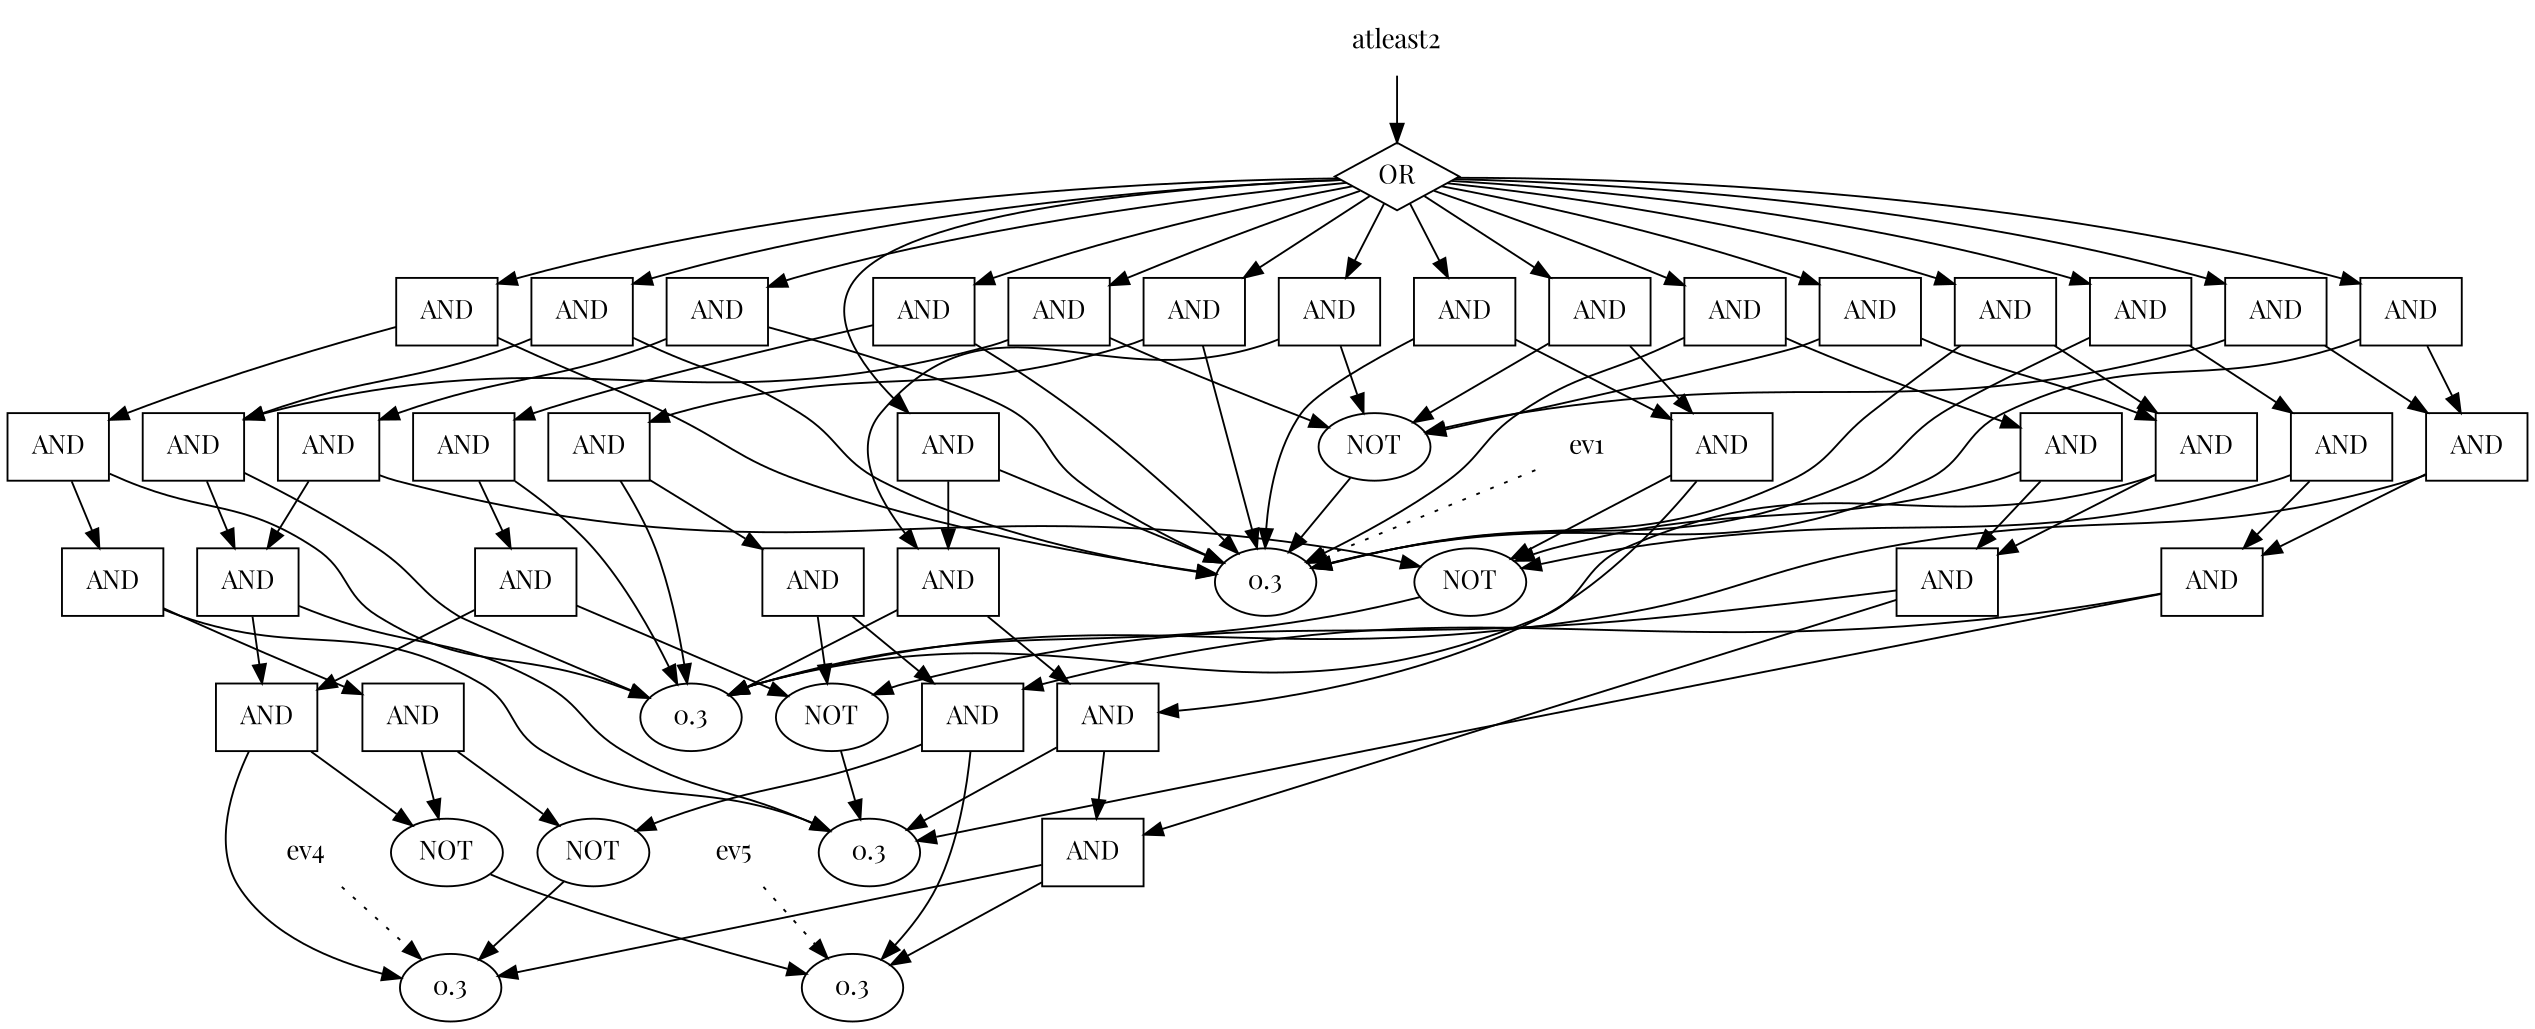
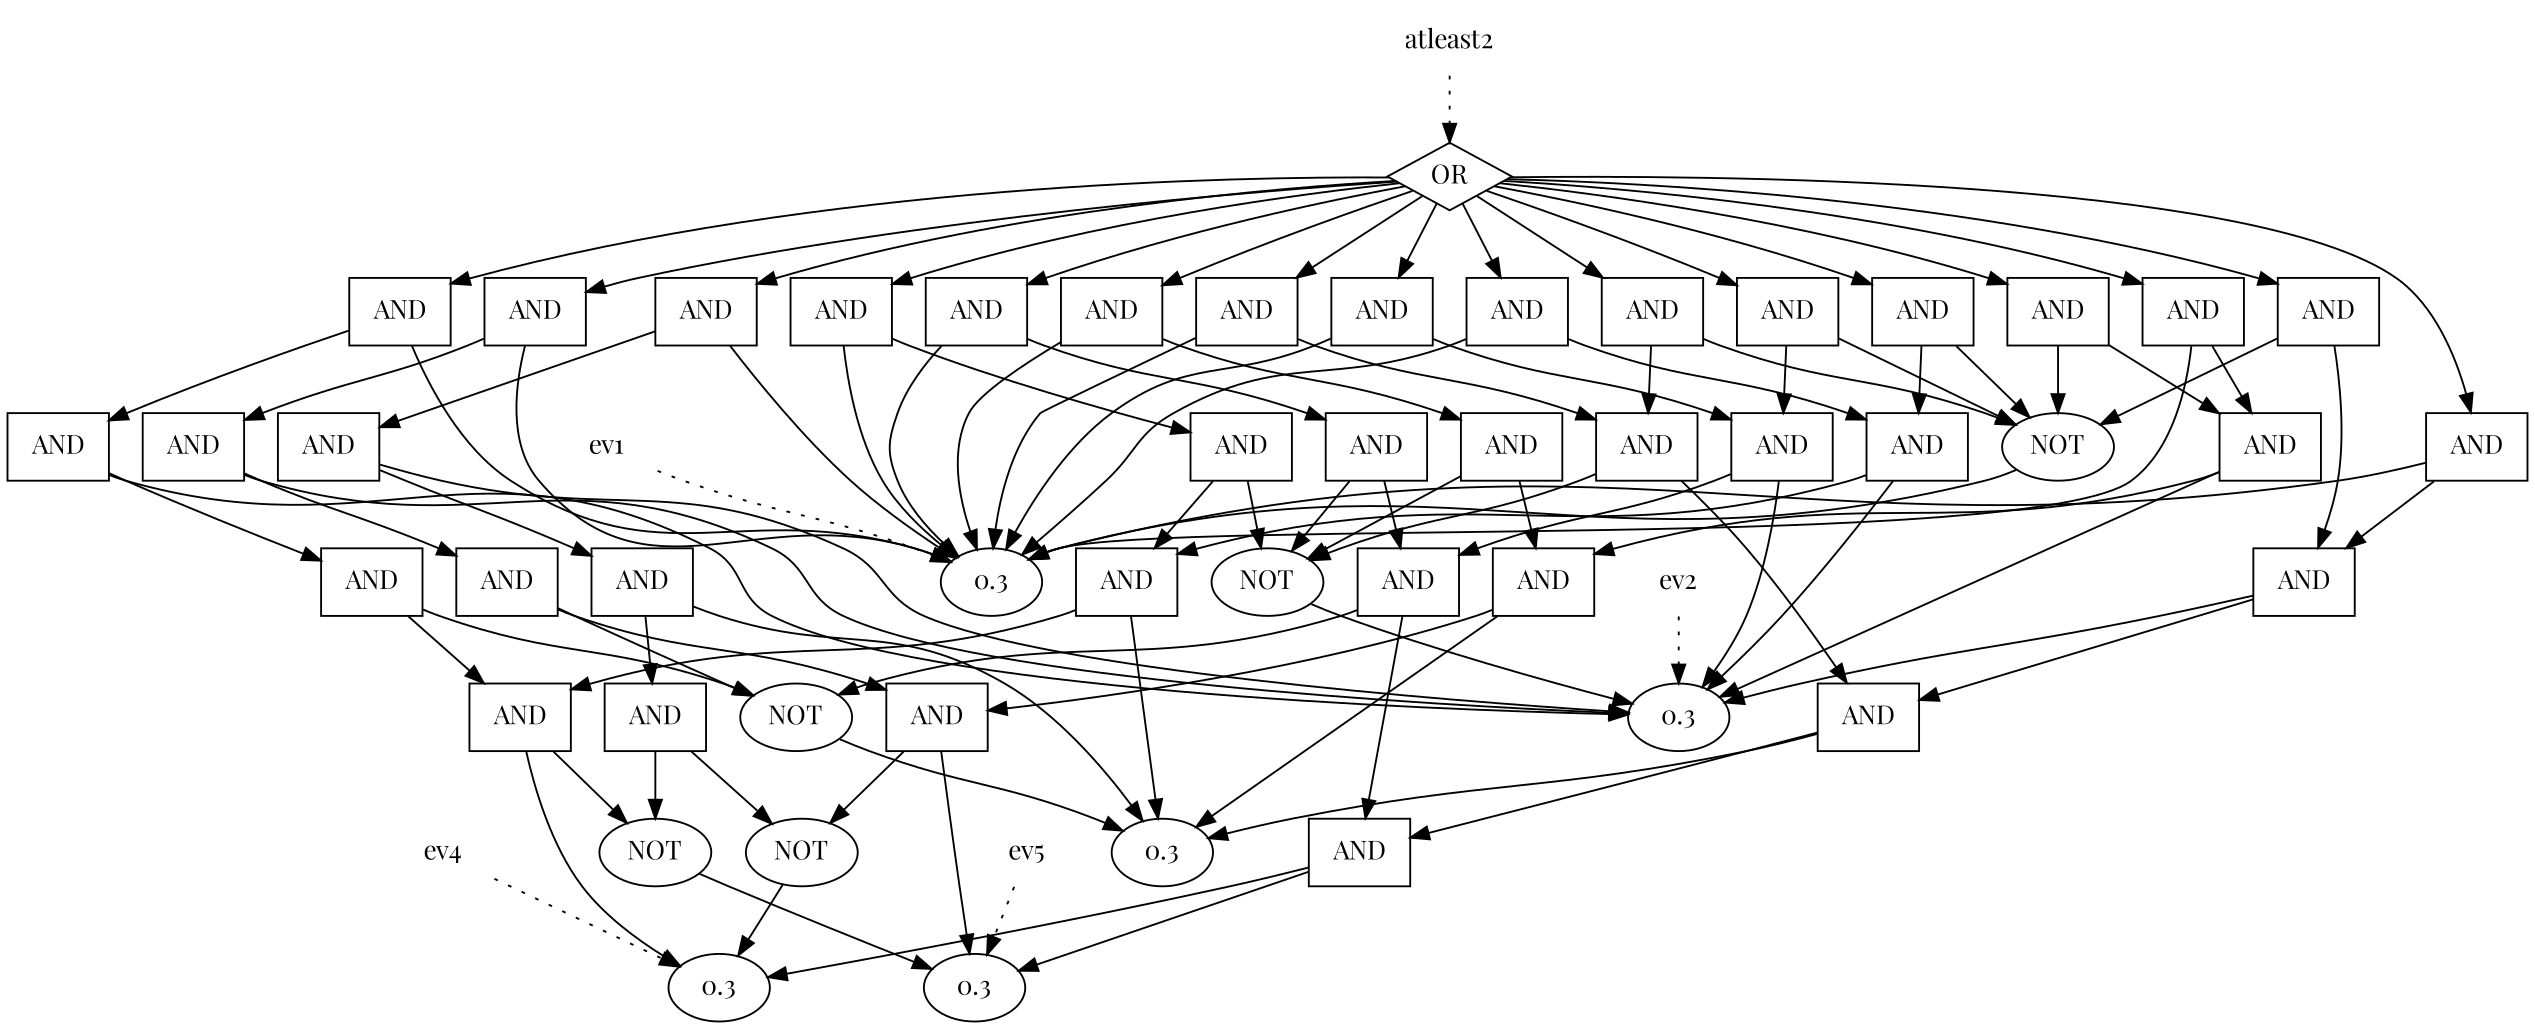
  digraph {
    fontname="Playfair Display"
    node [fillcolor=white fontname="Playfair Display" shape=box style=filled]
    edge [fontname="Playfair Display"]
    n1 [label=0.3 shape=ellipse]
    n2 [label=0.3 shape=ellipse]
    n3 [label=0.3 shape=ellipse]
    n4 [label=0.3 shape=ellipse]
    n5 [label=0.3 shape=ellipse]
    n6 [label=AND]
    n7 [label=AND]
    n8 [label=AND]
    n9 [label=AND]
    n10 [label=AND]
    n11 [label=NOT fillcolor="" shape="" style=""]
    n12 [label=AND]
    n13 [label=AND]
    n14 [label=AND]
    n15 [label=AND]
    n16 [label=NOT fillcolor="" shape="" style=""]
    n17 [label=AND]
    n18 [label=AND]
    n19 [label=AND]
    n20 [label=AND]
    n21 [label=NOT fillcolor="" shape="" style=""]
    n22 [label=AND]
    n23 [label=AND]
    n24 [label=AND]
    n25 [label=NOT fillcolor="" shape="" style=""]
    n26 [label=AND]
    n27 [label=AND]
    n28 [label=NOT fillcolor="" shape="" style=""]
    n29 [label=AND]
    n30 [label=AND]
    n31 [label=AND]
    n32 [label=AND]
    n33 [label=AND]
    n34 [label=AND]
    n35 [label=AND]
    n36 [label=AND]
    n37 [label=AND]
    n38 [label=AND]
    n39 [label=AND]
    n40 [label=AND]
    n41 [label=AND]
    n42 [label=AND]
    n43 [label=AND]
    n44 [label=AND]
    n45 [label=AND]
    n46 [label=AND]
    n47 [label=AND]
    n48 [label=AND]
    n49 [label=OR shape=diamond]
    n50 [label=ev1 shape=plaintext fillcolor="" style=""]
    n51 [label=ev4 shape=plaintext fillcolor="" style=""]
+   n52 [label=ev2 shape=plaintext fillcolor="" style=""]
    n53 [label=ev5 shape=plaintext fillcolor="" style=""]
    n54 [label=atleast2 shape=plaintext fillcolor="" style=""]
    n6 -> n4
    n6 -> n5
    n7 -> n3
    n7 -> n6
    n8 -> n2
    n8 -> n7
    n9 -> n1
    n9 -> n8
    n10 -> n4
    n10 -> n11
    n11 -> n5
    n12 -> n3
    n12 -> n10
    n13 -> n2
    n13 -> n12
    n14 -> n1
    n14 -> n13
    n15 -> n5
    n15 -> n16
    n16 -> n4
    n17 -> n3
    n17 -> n15
    n18 -> n2
    n18 -> n17
    n19 -> n1
    n19 -> n18
    n20 -> n6
    n20 -> n21
    n21 -> n3
    n22 -> n2
    n22 -> n20
    n23 -> n1
    n23 -> n22
    n24 -> n7
    n24 -> n25
    n25 -> n2
    n26 -> n1
    n26 -> n24
    n27 -> n8
    n27 -> n28
    n28 -> n1
    n29 -> n11
    n29 -> n16
    n30 -> n3
    n30 -> n29
    n31 -> n2
    n31 -> n30
    n32 -> n1
    n32 -> n31
    n33 -> n10
    n33 -> n21
    n34 -> n2
    n34 -> n33
    n35 -> n1
    n35 -> n34
    n36 -> n12
    n36 -> n25
    n37 -> n1
    n37 -> n36
    n38 -> n13
    n38 -> n28
    n39 -> n15
    n39 -> n21
    n40 -> n2
    n40 -> n39
    n41 -> n1
    n41 -> n40
    n42 -> n17
    n42 -> n25
    n43 -> n1
    n43 -> n42
    n44 -> n18
    n44 -> n28
    n45 -> n20
    n45 -> n25
    n46 -> n1
    n46 -> n45
    n47 -> n24
    n47 -> n28
    n48 -> n22
    n48 -> n28
    n49 -> n9
    n49 -> n14
    n49 -> n19
    n49 -> n23
    n49 -> n26
    n49 -> n27
    n49 -> n32
    n49 -> n35
    n49 -> n37
    n49 -> n38
    n49 -> n41
    n49 -> n43
    n49 -> n44
    n49 -> n46
    n49 -> n47
    n49 -> n48
    n50 -> n1 [style=dotted]
    n51 -> n4 [style=dotted]
+   n52 -> n2 [style=dotted]
    n53 -> n5 [style=dotted]
-   n54 -> n49 [style=solid]
+   n54 -> n49 [style=dotted]
  }
